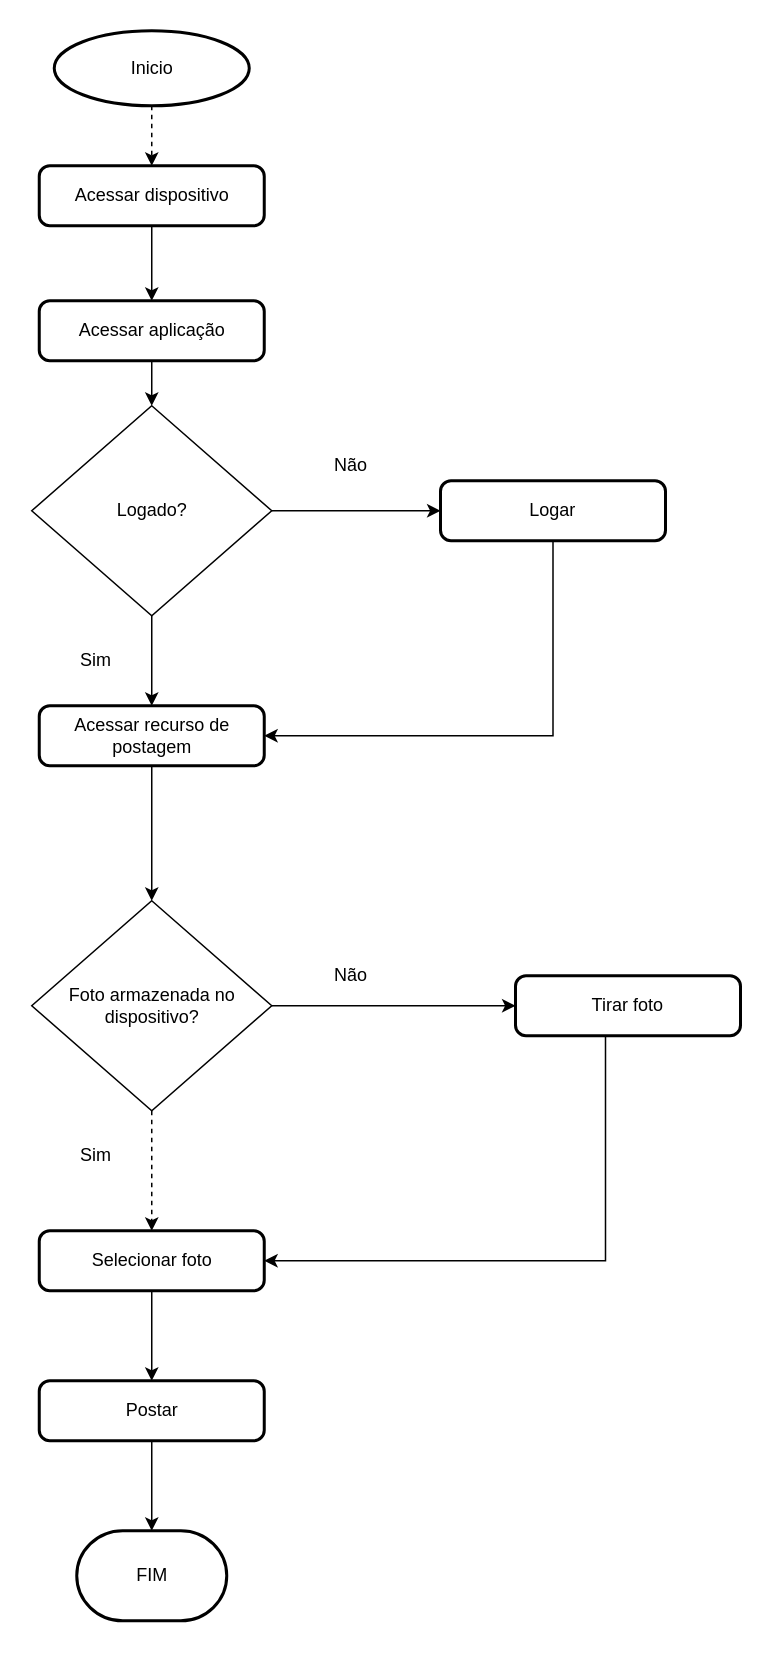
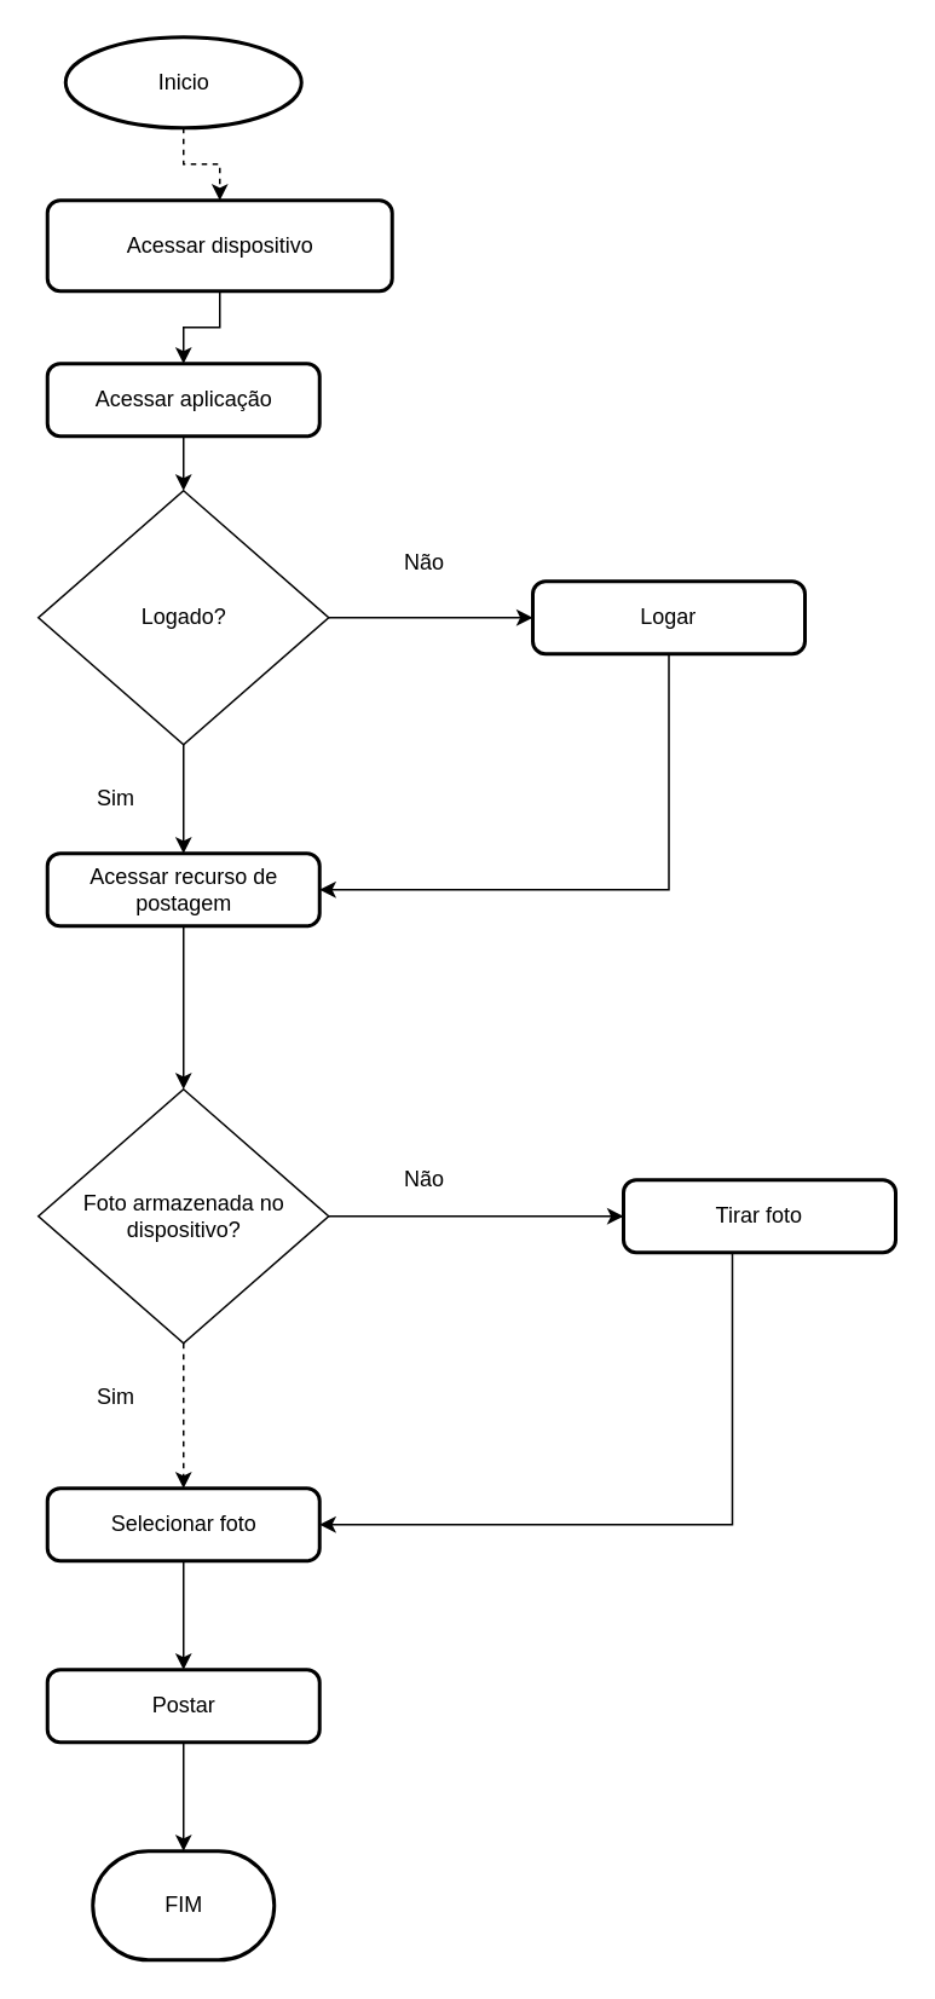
  <mxCell id="0" />
  <mxCell id="1" parent="0" />
  <mxCell id="2" style="edgeStyle=orthogonalEdgeStyle;rounded=0;orthogonalLoop=1;jettySize=auto;html=1;entryX=0.5;entryY=0;entryDx=0;entryDy=0;dashed=1;" edge="1" parent="1" source="3" target="8"><mxGeometry relative="1" as="geometry" /></mxCell>
  <mxCell id="3" value="Inicio" style="strokeWidth=2;html=1;shape=mxgraph.flowchart.start_1;whiteSpace=wrap;" parent="1" vertex="1"><mxGeometry x="35.5" y="20" width="130" height="50" as="geometry" /></mxCell>
  <mxCell id="4" value="FIM" style="strokeWidth=2;html=1;shape=mxgraph.flowchart.terminator;whiteSpace=wrap;" parent="1" vertex="1"><mxGeometry x="50.5" y="1020" width="100" height="60" as="geometry" /></mxCell>
  <mxCell id="5" style="edgeStyle=orthogonalEdgeStyle;rounded=0;orthogonalLoop=1;jettySize=auto;html=1;entryX=1;entryY=0.5;entryDx=0;entryDy=0;" edge="1" parent="1" source="6" target="17"><mxGeometry relative="1" as="geometry"><Array as="points"><mxPoint x="368" y="490" /></Array></mxGeometry></mxCell>
  <mxCell id="6" value="Logar" style="rounded=1;whiteSpace=wrap;html=1;absoluteArcSize=1;arcSize=14;strokeWidth=2;" vertex="1" parent="1"><mxGeometry x="293" y="320" width="150" height="40" as="geometry" /></mxCell>
  <mxCell id="7" style="edgeStyle=orthogonalEdgeStyle;rounded=0;orthogonalLoop=1;jettySize=auto;html=1;entryX=0.5;entryY=0;entryDx=0;entryDy=0;" edge="1" parent="1" source="8" target="10"><mxGeometry relative="1" as="geometry" /></mxCell>
- <mxCell id="8" value="Acessar dispositivo" style="rounded=1;whiteSpace=wrap;html=1;absoluteArcSize=1;arcSize=14;strokeWidth=2;" vertex="1" parent="1"><mxGeometry x="25.5" y="110" width="150" height="40" as="geometry" /></mxCell>
+ <mxCell id="8" value="Acessar dispositivo" style="rounded=1;whiteSpace=wrap;html=1;absoluteArcSize=1;arcSize=14;strokeWidth=2;" vertex="1" parent="1"><mxGeometry x="25.5" y="110" width="190" height="50" as="geometry" /></mxCell>
  <mxCell id="9" style="edgeStyle=orthogonalEdgeStyle;rounded=0;orthogonalLoop=1;jettySize=auto;html=1;" edge="1" parent="1" source="10" target="13"><mxGeometry relative="1" as="geometry" /></mxCell>
  <mxCell id="10" value="Acessar aplicação" style="rounded=1;whiteSpace=wrap;html=1;absoluteArcSize=1;arcSize=14;strokeWidth=2;" vertex="1" parent="1"><mxGeometry x="25.5" y="200" width="150" height="40" as="geometry" /></mxCell>
  <mxCell id="11" style="edgeStyle=orthogonalEdgeStyle;rounded=0;orthogonalLoop=1;jettySize=auto;html=1;entryX=0;entryY=0.5;entryDx=0;entryDy=0;" edge="1" parent="1" source="13" target="6"><mxGeometry relative="1" as="geometry" /></mxCell>
  <mxCell id="12" style="edgeStyle=orthogonalEdgeStyle;rounded=0;orthogonalLoop=1;jettySize=auto;html=1;" edge="1" parent="1" source="13" target="17"><mxGeometry relative="1" as="geometry" /></mxCell>
  <mxCell id="13" value="Logado?" style="rhombus;whiteSpace=wrap;html=1;" vertex="1" parent="1"><mxGeometry x="20.5" y="270" width="160" height="140" as="geometry" /></mxCell>
  <mxCell id="14" value="Sim" style="text;html=1;align=center;verticalAlign=middle;resizable=0;points=[];autosize=1;strokeColor=none;fillColor=none;" vertex="1" parent="1"><mxGeometry x="43" y="430" width="40" height="20" as="geometry" /></mxCell>
  <mxCell id="15" value="Não" style="text;html=1;align=center;verticalAlign=middle;resizable=0;points=[];autosize=1;strokeColor=none;fillColor=none;" vertex="1" parent="1"><mxGeometry x="213" y="300" width="40" height="20" as="geometry" /></mxCell>
  <mxCell id="16" style="edgeStyle=orthogonalEdgeStyle;rounded=0;orthogonalLoop=1;jettySize=auto;html=1;" edge="1" parent="1" source="17" target="20"><mxGeometry relative="1" as="geometry" /></mxCell>
  <mxCell id="17" value="Acessar recurso de postagem" style="rounded=1;whiteSpace=wrap;html=1;absoluteArcSize=1;arcSize=14;strokeWidth=2;" vertex="1" parent="1"><mxGeometry x="25.5" y="470" width="150" height="40" as="geometry" /></mxCell>
  <mxCell id="18" style="edgeStyle=orthogonalEdgeStyle;rounded=0;orthogonalLoop=1;jettySize=auto;html=1;" edge="1" parent="1" source="20" target="22"><mxGeometry relative="1" as="geometry" /></mxCell>
  <mxCell id="19" style="edgeStyle=orthogonalEdgeStyle;rounded=0;orthogonalLoop=1;jettySize=auto;html=1;dashed=1;" edge="1" parent="1" source="20" target="25"><mxGeometry relative="1" as="geometry" /></mxCell>
  <mxCell id="20" value="Foto armazenada no dispositivo?" style="rhombus;whiteSpace=wrap;html=1;" vertex="1" parent="1"><mxGeometry x="20.5" y="600" width="160" height="140" as="geometry" /></mxCell>
  <mxCell id="21" style="edgeStyle=orthogonalEdgeStyle;rounded=0;orthogonalLoop=1;jettySize=auto;html=1;" edge="1" parent="1" source="22" target="25"><mxGeometry relative="1" as="geometry"><Array as="points"><mxPoint x="403" y="840" /></Array></mxGeometry></mxCell>
  <mxCell id="22" value="Tirar foto" style="rounded=1;whiteSpace=wrap;html=1;absoluteArcSize=1;arcSize=14;strokeWidth=2;" vertex="1" parent="1"><mxGeometry x="343" y="650" width="150" height="40" as="geometry" /></mxCell>
  <mxCell id="23" value="Não" style="text;html=1;align=center;verticalAlign=middle;resizable=0;points=[];autosize=1;strokeColor=none;fillColor=none;" vertex="1" parent="1"><mxGeometry x="213" y="640" width="40" height="20" as="geometry" /></mxCell>
  <mxCell id="24" style="edgeStyle=orthogonalEdgeStyle;rounded=0;orthogonalLoop=1;jettySize=auto;html=1;entryX=0.5;entryY=0;entryDx=0;entryDy=0;" edge="1" parent="1" source="25" target="28"><mxGeometry relative="1" as="geometry" /></mxCell>
  <mxCell id="25" value="Selecionar foto" style="rounded=1;whiteSpace=wrap;html=1;absoluteArcSize=1;arcSize=14;strokeWidth=2;" vertex="1" parent="1"><mxGeometry x="25.5" y="820" width="150" height="40" as="geometry" /></mxCell>
  <mxCell id="26" value="Sim" style="text;html=1;align=center;verticalAlign=middle;resizable=0;points=[];autosize=1;strokeColor=none;fillColor=none;" vertex="1" parent="1"><mxGeometry x="43" y="760" width="40" height="20" as="geometry" /></mxCell>
  <mxCell id="27" style="edgeStyle=orthogonalEdgeStyle;rounded=0;orthogonalLoop=1;jettySize=auto;html=1;entryX=0.5;entryY=0;entryDx=0;entryDy=0;entryPerimeter=0;" edge="1" parent="1" source="28" target="4"><mxGeometry relative="1" as="geometry" /></mxCell>
  <mxCell id="28" value="Postar" style="rounded=1;whiteSpace=wrap;html=1;absoluteArcSize=1;arcSize=14;strokeWidth=2;" vertex="1" parent="1"><mxGeometry x="25.5" y="920" width="150" height="40" as="geometry" /></mxCell>
